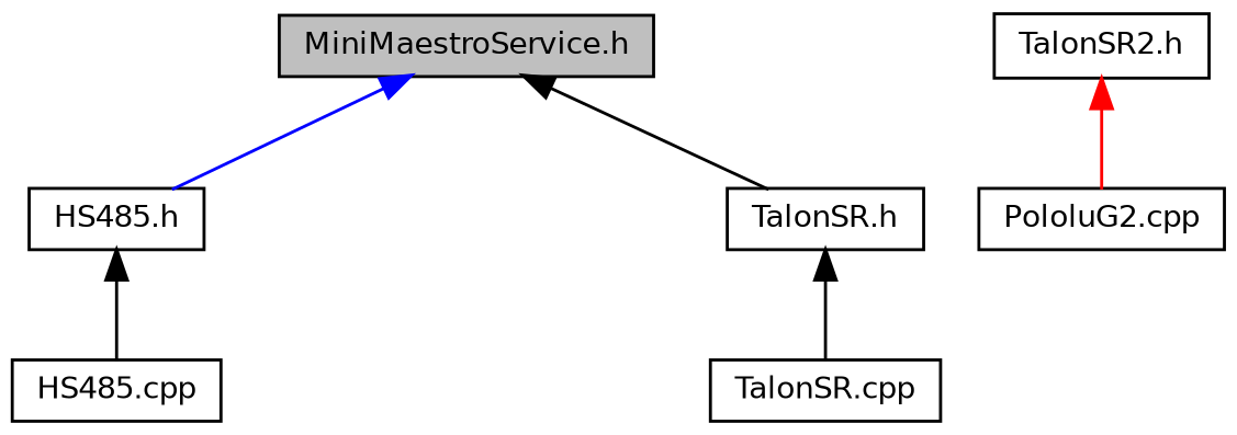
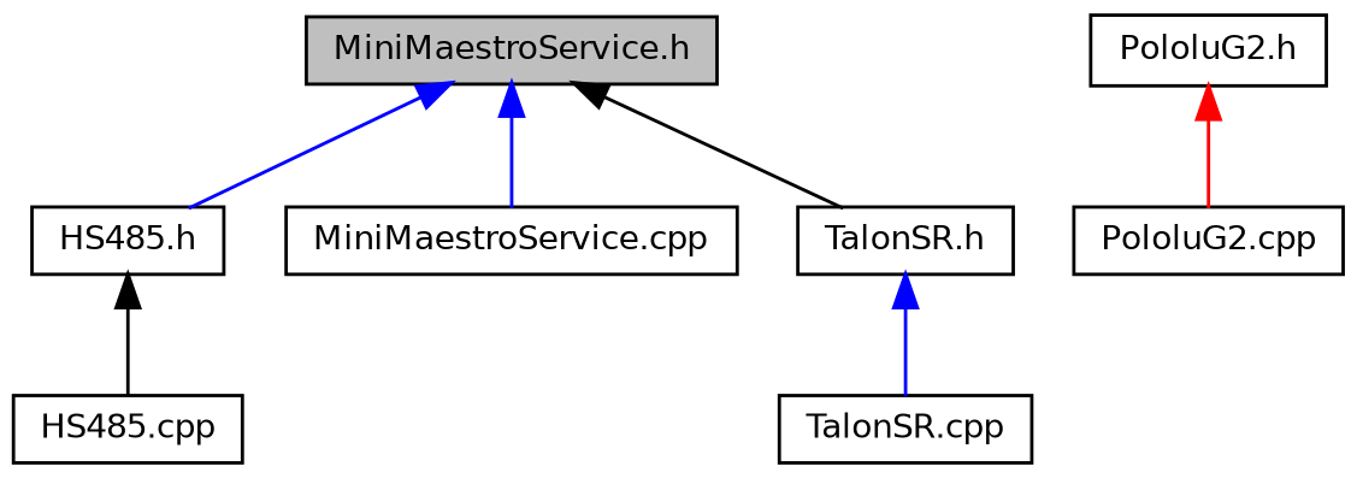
  digraph {
    node [color=black fillcolor=white fontname=Helvetica fontsize=10 shape=record style=filled]
    edge [color=black dir=back fontname=Helvetica fontsize=10 labelfontname=Helvetica labelfontsize=10 style=solid]
    n1 [fillcolor=grey75 fontcolor=black height=0.2 label="MiniMaestroService.h" width=0.4]
    n2 [height=0.2 label="HS485.h" width=0.4]
+   n3 [height=0.2 label="MiniMaestroService.cpp" width=0.4]
    n4 [height=0.2 label="TalonSR.h" width=0.4]
    n5 [height=0.2 label="HS485.cpp" width=0.4]
-   n6 [height=0.2 label="TalonSR2.h" width=0.4]
+   n6 [height=0.2 label="PololuG2.h" width=0.4]
    n7 [height=0.2 label="PololuG2.cpp" width=0.4]
    n8 [height=0.2 label="TalonSR.cpp" width=0.4]
    n1 -> n2 [color=blue]
+   n1 -> n3 [color=blue]
    n1 -> n4
    n2 -> n5
-   n4 -> n8
+   n4 -> n8 [color=blue]
    n6 -> n7 [color=red]
  }
